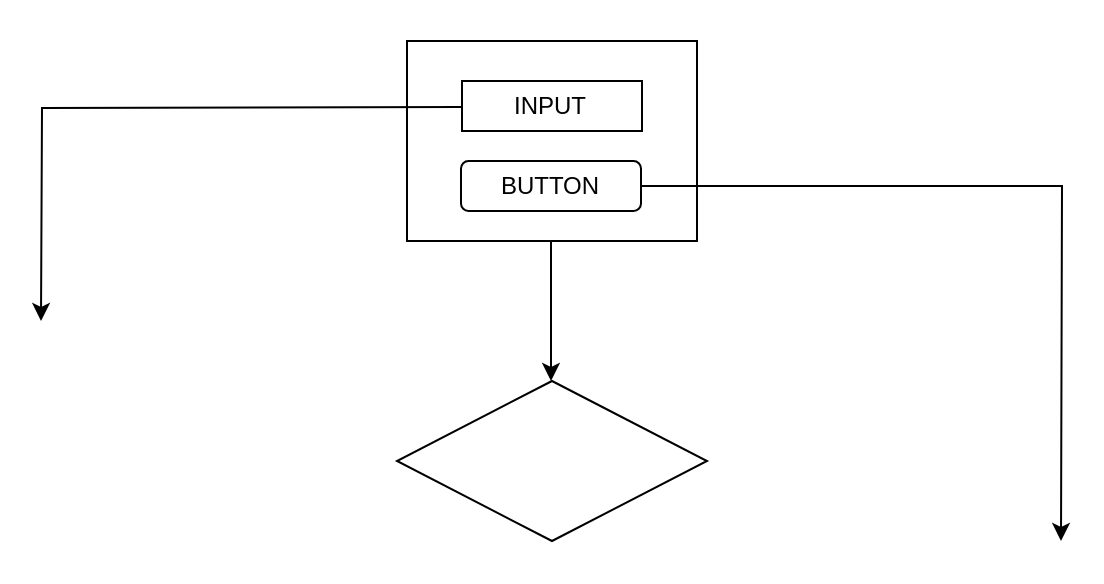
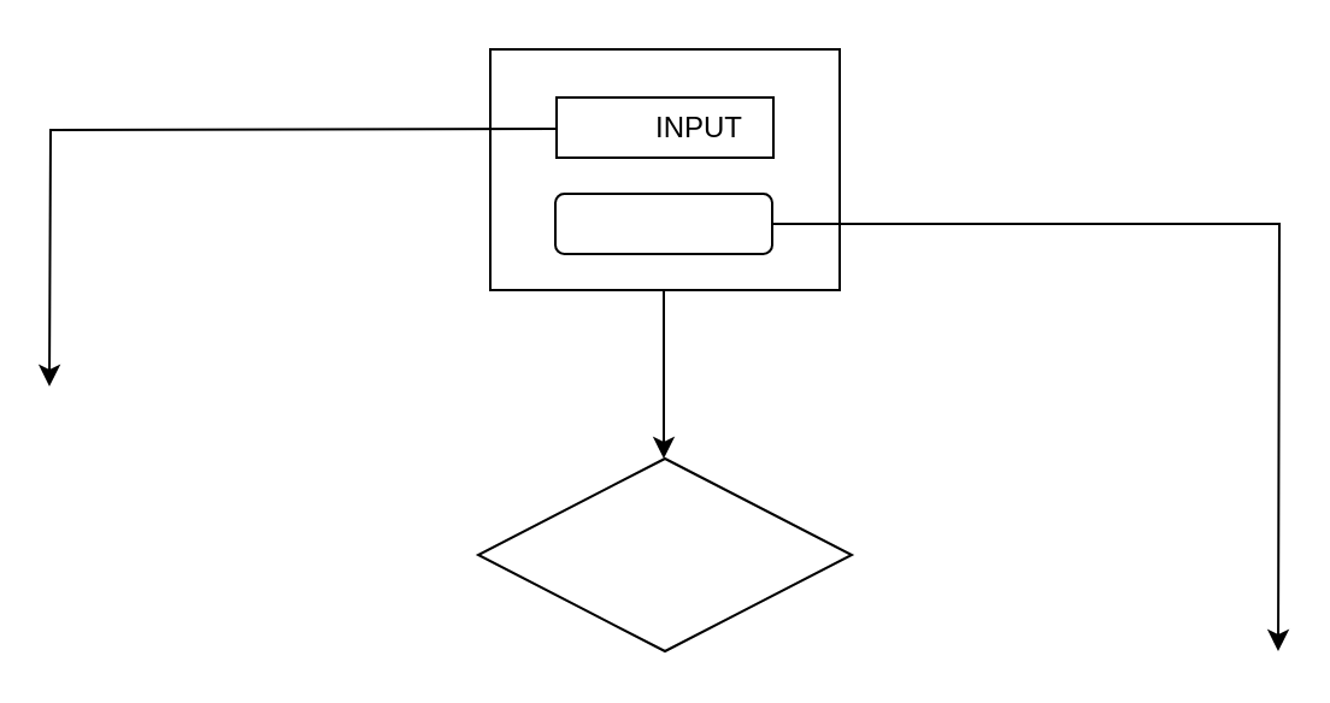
  <mxCell id="0" />
  <mxCell id="1" parent="0" />
  <mxCell id="2" value="" style="rhombus;whiteSpace=wrap;html=1;" parent="1" vertex="1"><mxGeometry x="198" y="190" width="155" height="80" as="geometry" /></mxCell>
  <mxCell id="3" value="" style="endArrow=classic;html=1;rounded=0;" edge="1" parent="1"><mxGeometry width="50" height="50" relative="1" as="geometry"><mxPoint x="275" y="120" as="sourcePoint" /><mxPoint x="275" y="190" as="targetPoint" /></mxGeometry></mxCell>
  <mxCell id="4" value="" style="rounded=0;whiteSpace=wrap;html=1;" vertex="1" parent="1"><mxGeometry x="203" y="20" width="145" height="100" as="geometry" /></mxCell>
  <mxCell id="5" style="edgeStyle=orthogonalEdgeStyle;rounded=0;orthogonalLoop=1;jettySize=auto;html=1;exitX=1;exitY=0.5;exitDx=0;exitDy=0;" edge="1" parent="1" source="6"><mxGeometry relative="1" as="geometry"><mxPoint x="530" y="270" as="targetPoint" /></mxGeometry></mxCell>
  <mxCell id="6" value="" style="rounded=1;whiteSpace=wrap;html=1;" vertex="1" parent="1"><mxGeometry x="230" y="80" width="90" height="25" as="geometry" /></mxCell>
  <mxCell id="7" value="" style="rounded=0;whiteSpace=wrap;html=1;" vertex="1" parent="1"><mxGeometry x="230.5" y="40" width="90" height="25" as="geometry" /></mxCell>
  <mxCell id="8" style="edgeStyle=orthogonalEdgeStyle;rounded=0;orthogonalLoop=1;jettySize=auto;html=1;" edge="1" parent="1"><mxGeometry relative="1" as="geometry"><mxPoint x="20" y="160" as="targetPoint" /><mxPoint x="230" y="53" as="sourcePoint" /></mxGeometry></mxCell>
- <mxCell id="9" value="INPUT" style="text;html=1;strokeColor=none;fillColor=none;align=center;verticalAlign=middle;whiteSpace=wrap;rounded=0;" vertex="1" parent="1"><mxGeometry x="250" y="42.5" width="50" height="20" as="geometry" /></mxCell>
- <mxCell id="10" value="BUTTON" style="text;html=1;strokeColor=none;fillColor=none;align=center;verticalAlign=middle;whiteSpace=wrap;rounded=0;" vertex="1" parent="1"><mxGeometry x="245" y="82.5" width="60" height="20" as="geometry" /></mxCell>
+ <mxCell id="9" value="INPUT" style="text;html=1;strokeColor=none;fillColor=none;align=center;verticalAlign=middle;whiteSpace=wrap;rounded=0;" vertex="1" parent="1"><mxGeometry x="265" y="42.5" width="50" height="20" as="geometry" /></mxCell>
